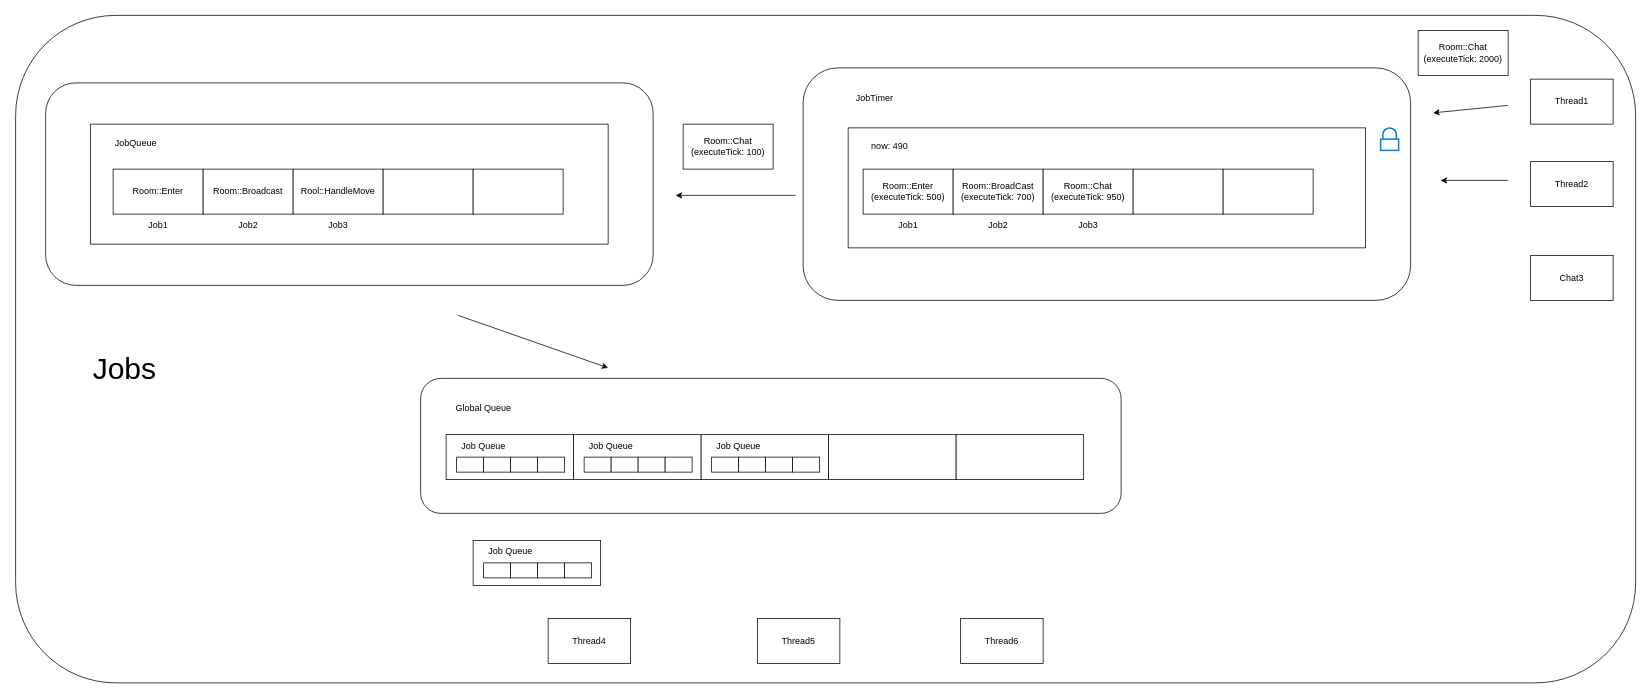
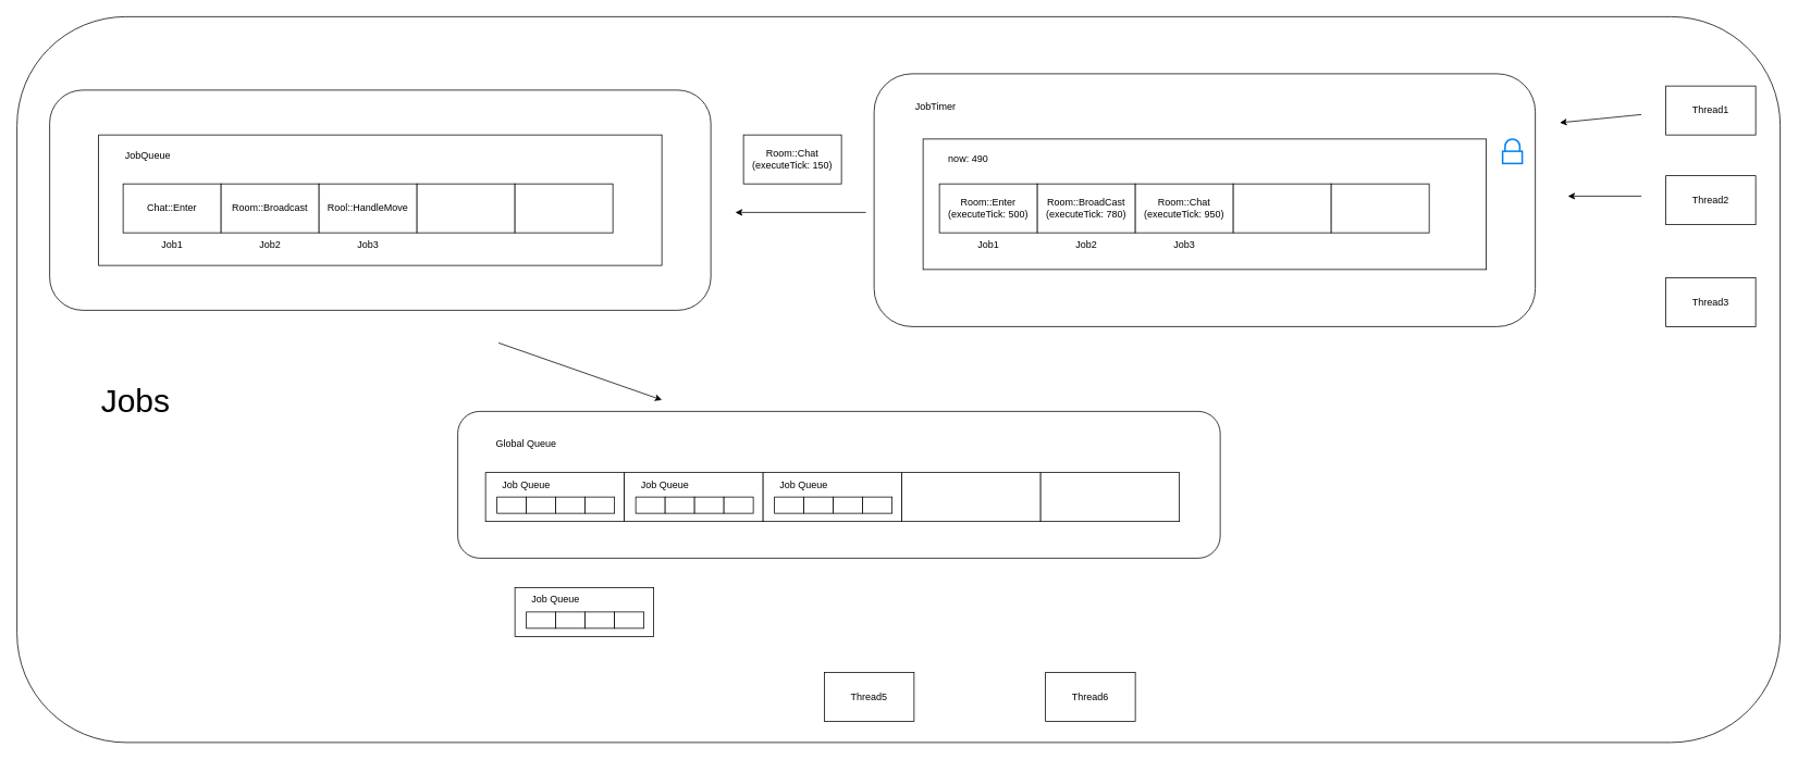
  <mxCell id="0" />
  <mxCell id="1" parent="0" />
  <mxCell id="2" value="" style="rounded=1;whiteSpace=wrap;html=1;" vertex="1" parent="1"><mxGeometry x="20" y="20" width="2160" height="890" as="geometry" /></mxCell>
  <mxCell id="3" value="" style="rounded=1;whiteSpace=wrap;html=1;" vertex="1" parent="1"><mxGeometry x="1070" y="90" width="810" height="310" as="geometry" /></mxCell>
  <mxCell id="4" value="" style="rounded=0;whiteSpace=wrap;html=1;" vertex="1" parent="1"><mxGeometry x="1130" y="170" width="690" height="160" as="geometry" /></mxCell>
- <mxCell id="5" value="JobTimer" style="text;html=1;align=center;verticalAlign=middle;resizable=0;points=[];autosize=1;strokeColor=none;fillColor=none;" vertex="1" parent="1"><mxGeometry x="1130" y="115" width="70" height="30" as="geometry" /></mxCell>
+ <mxCell id="5" value="JobTimer" style="text;html=1;align=center;verticalAlign=middle;resizable=0;points=[];autosize=1;strokeColor=none;fillColor=none;" vertex="1" parent="1"><mxGeometry x="1110" y="115" width="70" height="30" as="geometry" /></mxCell>
  <mxCell id="6" value="" style="curved=1;endArrow=classic;html=1;rounded=0;fontColor=#000000;strokeColor=light-dark(#000000,#FFFFFF);" edge="1" parent="1"><mxGeometry width="50" height="50" relative="1" as="geometry"><mxPoint x="2010" y="140" as="sourcePoint" /><mxPoint x="1910" y="150" as="targetPoint" /><Array as="points" /></mxGeometry></mxCell>
  <mxCell id="7" value="" style="curved=1;endArrow=classic;html=1;rounded=0;fontColor=#000000;labelBorderColor=#000000;strokeColor=#FFFFFF;" edge="1" parent="1"><mxGeometry width="50" height="50" relative="1" as="geometry"><mxPoint x="2020" y="370" as="sourcePoint" /><mxPoint x="1920" y="350" as="targetPoint" /><Array as="points" /></mxGeometry></mxCell>
  <mxCell id="8" value="" style="endArrow=classic;html=1;rounded=0;fontColor=#000000;strokeColor=light-dark(#000000,#FFFFFF);" edge="1" parent="1"><mxGeometry width="50" height="50" relative="1" as="geometry"><mxPoint x="2010" y="240" as="sourcePoint" /><mxPoint x="1920" y="240" as="targetPoint" /></mxGeometry></mxCell>
- <mxCell id="9" value="&lt;font&gt;Chat3&lt;/font&gt;" style="rounded=0;whiteSpace=wrap;html=1;" vertex="1" parent="1"><mxGeometry x="2040" y="340" width="110" height="60" as="geometry" /></mxCell>
+ <mxCell id="9" value="&lt;font&gt;Thread3&lt;/font&gt;" style="rounded=0;whiteSpace=wrap;html=1;" vertex="1" parent="1"><mxGeometry x="2040" y="340" width="110" height="60" as="geometry" /></mxCell>
  <mxCell id="10" value="&lt;font&gt;Thread2&lt;/font&gt;" style="rounded=0;whiteSpace=wrap;html=1;" vertex="1" parent="1"><mxGeometry x="2040" y="215" width="110" height="60" as="geometry" /></mxCell>
  <mxCell id="11" value="&lt;font&gt;Thread1&lt;/font&gt;" style="rounded=0;whiteSpace=wrap;html=1;" vertex="1" parent="1"><mxGeometry x="2040" y="105" width="110" height="60" as="geometry" /></mxCell>
  <mxCell id="12" value="" style="html=1;verticalLabelPosition=bottom;align=center;labelBackgroundColor=#ffffff;verticalAlign=top;strokeWidth=2;strokeColor=#0080F0;shadow=0;dashed=0;shape=mxgraph.ios7.icons.locked;" vertex="1" parent="1"><mxGeometry x="1840" y="170" width="24" height="30" as="geometry" /></mxCell>
  <mxCell id="13" value="Room::Enter&lt;br&gt;(executeTick: 500)" style="rounded=0;whiteSpace=wrap;html=1;" vertex="1" parent="1"><mxGeometry x="1150" y="225" width="120" height="60" as="geometry" /></mxCell>
  <mxCell id="14" value="Job1" style="text;html=1;align=center;verticalAlign=middle;resizable=0;points=[];autosize=1;strokeColor=none;fillColor=none;" vertex="1" parent="1"><mxGeometry x="1185" y="285" width="50" height="30" as="geometry" /></mxCell>
- <mxCell id="15" value="Room::BroadCast&lt;br&gt;(executeTick: 700)" style="rounded=0;whiteSpace=wrap;html=1;" vertex="1" parent="1"><mxGeometry x="1270" y="225" width="120" height="60" as="geometry" /></mxCell>
+ <mxCell id="15" value="Room::BroadCast&lt;br&gt;(executeTick: 780)" style="rounded=0;whiteSpace=wrap;html=1;" vertex="1" parent="1"><mxGeometry x="1270" y="225" width="120" height="60" as="geometry" /></mxCell>
  <mxCell id="16" value="Job2" style="text;html=1;align=center;verticalAlign=middle;resizable=0;points=[];autosize=1;strokeColor=none;fillColor=none;" vertex="1" parent="1"><mxGeometry x="1305" y="285" width="50" height="30" as="geometry" /></mxCell>
  <mxCell id="17" value="Room::Chat&lt;br&gt;(executeTick: 950)" style="rounded=0;whiteSpace=wrap;html=1;" vertex="1" parent="1"><mxGeometry x="1390" y="225" width="120" height="60" as="geometry" /></mxCell>
  <mxCell id="18" value="Job3" style="text;html=1;align=center;verticalAlign=middle;resizable=0;points=[];autosize=1;strokeColor=none;fillColor=none;" vertex="1" parent="1"><mxGeometry x="1425" y="285" width="50" height="30" as="geometry" /></mxCell>
- <mxCell id="19" value="Room::Chat&lt;br&gt;(executeTick: 2000)" style="rounded=0;whiteSpace=wrap;html=1;" vertex="1" parent="1"><mxGeometry x="1890" y="40" width="120" height="60" as="geometry" /></mxCell>
  <mxCell id="20" value="Job5" style="text;html=1;align=center;verticalAlign=middle;resizable=0;points=[];autosize=1;strokeColor=none;fillColor=none;fontColor=#FFFFFF;" vertex="1" parent="1"><mxGeometry x="1925" y="100" width="50" height="30" as="geometry" /></mxCell>
  <mxCell id="21" value="" style="rounded=0;whiteSpace=wrap;html=1;" vertex="1" parent="1"><mxGeometry x="1510" y="225" width="120" height="60" as="geometry" /></mxCell>
  <mxCell id="22" value="" style="rounded=0;whiteSpace=wrap;html=1;" vertex="1" parent="1"><mxGeometry x="1630" y="225" width="120" height="60" as="geometry" /></mxCell>
  <mxCell id="23" value="now: 490" style="text;html=1;align=center;verticalAlign=middle;resizable=0;points=[];autosize=1;strokeColor=none;fillColor=none;" vertex="1" parent="1"><mxGeometry x="1150" y="180" width="70" height="30" as="geometry" /></mxCell>
  <mxCell id="24" value="" style="rounded=1;whiteSpace=wrap;html=1;" vertex="1" parent="1"><mxGeometry x="60" y="110" width="810" height="270" as="geometry" /></mxCell>
  <mxCell id="25" value="" style="rounded=0;whiteSpace=wrap;html=1;" vertex="1" parent="1"><mxGeometry x="120" y="165" width="690" height="160" as="geometry" /></mxCell>
- <mxCell id="26" value="Room::Enter" style="rounded=0;whiteSpace=wrap;html=1;" vertex="1" parent="1"><mxGeometry x="150" y="225" width="120" height="60" as="geometry" /></mxCell>
+ <mxCell id="26" value="Chat::Enter" style="rounded=0;whiteSpace=wrap;html=1;" vertex="1" parent="1"><mxGeometry x="150" y="225" width="120" height="60" as="geometry" /></mxCell>
  <mxCell id="27" value="Job1" style="text;html=1;align=center;verticalAlign=middle;resizable=0;points=[];autosize=1;strokeColor=none;fillColor=none;" vertex="1" parent="1"><mxGeometry x="185" y="285" width="50" height="30" as="geometry" /></mxCell>
  <mxCell id="28" value="Room::Broadcast" style="rounded=0;whiteSpace=wrap;html=1;" vertex="1" parent="1"><mxGeometry x="270" y="225" width="120" height="60" as="geometry" /></mxCell>
  <mxCell id="29" value="Rool::HandleMove" style="rounded=0;whiteSpace=wrap;html=1;" vertex="1" parent="1"><mxGeometry x="390" y="225" width="120" height="60" as="geometry" /></mxCell>
  <mxCell id="30" value="Job2" style="text;html=1;align=center;verticalAlign=middle;resizable=0;points=[];autosize=1;strokeColor=none;fillColor=none;" vertex="1" parent="1"><mxGeometry x="305" y="285" width="50" height="30" as="geometry" /></mxCell>
  <mxCell id="31" value="Job3" style="text;html=1;align=center;verticalAlign=middle;resizable=0;points=[];autosize=1;strokeColor=none;fillColor=none;" vertex="1" parent="1"><mxGeometry x="425" y="285" width="50" height="30" as="geometry" /></mxCell>
  <mxCell id="32" value="" style="rounded=0;whiteSpace=wrap;html=1;" vertex="1" parent="1"><mxGeometry x="510" y="225" width="120" height="60" as="geometry" /></mxCell>
  <mxCell id="33" value="" style="rounded=0;whiteSpace=wrap;html=1;" vertex="1" parent="1"><mxGeometry x="630" y="225" width="120" height="60" as="geometry" /></mxCell>
  <mxCell id="34" value="JobQueue" style="text;html=1;align=center;verticalAlign=middle;resizable=0;points=[];autosize=1;strokeColor=none;fillColor=none;" vertex="1" parent="1"><mxGeometry x="140" y="175" width="80" height="30" as="geometry" /></mxCell>
  <mxCell id="35" value="" style="endArrow=classic;html=1;rounded=0;fontColor=#000000;strokeColor=light-dark(#000000,#FFFFFF);" edge="1" parent="1"><mxGeometry width="50" height="50" relative="1" as="geometry"><mxPoint x="1060" y="260" as="sourcePoint" /><mxPoint x="900" y="260" as="targetPoint" /></mxGeometry></mxCell>
- <mxCell id="36" value="Room::Chat&lt;br&gt;(executeTick: 100)" style="rounded=0;whiteSpace=wrap;html=1;" vertex="1" parent="1"><mxGeometry x="910" y="165" width="120" height="60" as="geometry" /></mxCell>
+ <mxCell id="36" value="Room::Chat&lt;br&gt;(executeTick: 150)" style="rounded=0;whiteSpace=wrap;html=1;" vertex="1" parent="1"><mxGeometry x="910" y="165" width="120" height="60" as="geometry" /></mxCell>
  <mxCell id="37" value="Job0" style="text;html=1;align=center;verticalAlign=middle;resizable=0;points=[];autosize=1;strokeColor=none;fillColor=none;fontColor=#FFFFFF;" vertex="1" parent="1"><mxGeometry x="945" y="225" width="50" height="30" as="geometry" /></mxCell>
  <mxCell id="38" value="" style="rounded=1;whiteSpace=wrap;html=1;" vertex="1" parent="1"><mxGeometry x="560" y="504" width="934" height="180" as="geometry" /></mxCell>
  <mxCell id="39" value="" style="rounded=0;whiteSpace=wrap;html=1;" vertex="1" parent="1"><mxGeometry x="594" y="579" width="170" height="60" as="geometry" /></mxCell>
  <mxCell id="40" value="Global Queue" style="text;html=1;align=center;verticalAlign=middle;whiteSpace=wrap;rounded=0;" vertex="1" parent="1"><mxGeometry x="594" y="529" width="100" height="30" as="geometry" /></mxCell>
  <mxCell id="41" value="" style="rounded=0;whiteSpace=wrap;html=1;" vertex="1" parent="1"><mxGeometry x="608" y="609" width="36" height="20" as="geometry" /></mxCell>
  <mxCell id="42" value="" style="rounded=0;whiteSpace=wrap;html=1;" vertex="1" parent="1"><mxGeometry x="644" y="609" width="36" height="20" as="geometry" /></mxCell>
  <mxCell id="43" value="" style="rounded=0;whiteSpace=wrap;html=1;" vertex="1" parent="1"><mxGeometry x="680" y="609" width="36" height="20" as="geometry" /></mxCell>
  <mxCell id="44" value="" style="rounded=0;whiteSpace=wrap;html=1;" vertex="1" parent="1"><mxGeometry x="716" y="609" width="36" height="20" as="geometry" /></mxCell>
  <mxCell id="45" value="Job Queue" style="text;html=1;align=center;verticalAlign=middle;whiteSpace=wrap;rounded=0;" vertex="1" parent="1"><mxGeometry x="594" y="579" width="100" height="30" as="geometry" /></mxCell>
  <mxCell id="46" value="" style="rounded=0;whiteSpace=wrap;html=1;" vertex="1" parent="1"><mxGeometry x="764" y="579" width="170" height="60" as="geometry" /></mxCell>
  <mxCell id="47" value="" style="rounded=0;whiteSpace=wrap;html=1;" vertex="1" parent="1"><mxGeometry x="778" y="609" width="36" height="20" as="geometry" /></mxCell>
  <mxCell id="48" value="" style="rounded=0;whiteSpace=wrap;html=1;" vertex="1" parent="1"><mxGeometry x="814" y="609" width="36" height="20" as="geometry" /></mxCell>
  <mxCell id="49" value="" style="rounded=0;whiteSpace=wrap;html=1;" vertex="1" parent="1"><mxGeometry x="850" y="609" width="36" height="20" as="geometry" /></mxCell>
  <mxCell id="50" value="" style="rounded=0;whiteSpace=wrap;html=1;" vertex="1" parent="1"><mxGeometry x="886" y="609" width="36" height="20" as="geometry" /></mxCell>
  <mxCell id="51" value="Job Queue" style="text;html=1;align=center;verticalAlign=middle;whiteSpace=wrap;rounded=0;" vertex="1" parent="1"><mxGeometry x="764" y="579" width="100" height="30" as="geometry" /></mxCell>
  <mxCell id="52" value="" style="rounded=0;whiteSpace=wrap;html=1;" vertex="1" parent="1"><mxGeometry x="934" y="579" width="170" height="60" as="geometry" /></mxCell>
  <mxCell id="53" value="" style="rounded=0;whiteSpace=wrap;html=1;" vertex="1" parent="1"><mxGeometry x="948" y="609" width="36" height="20" as="geometry" /></mxCell>
  <mxCell id="54" value="" style="rounded=0;whiteSpace=wrap;html=1;" vertex="1" parent="1"><mxGeometry x="984" y="609" width="36" height="20" as="geometry" /></mxCell>
  <mxCell id="55" value="" style="rounded=0;whiteSpace=wrap;html=1;" vertex="1" parent="1"><mxGeometry x="1020" y="609" width="36" height="20" as="geometry" /></mxCell>
  <mxCell id="56" value="" style="rounded=0;whiteSpace=wrap;html=1;" vertex="1" parent="1"><mxGeometry x="1056" y="609" width="36" height="20" as="geometry" /></mxCell>
  <mxCell id="57" value="Job Queue" style="text;html=1;align=center;verticalAlign=middle;whiteSpace=wrap;rounded=0;" vertex="1" parent="1"><mxGeometry x="934" y="579" width="100" height="30" as="geometry" /></mxCell>
  <mxCell id="58" value="" style="rounded=0;whiteSpace=wrap;html=1;" vertex="1" parent="1"><mxGeometry x="1104" y="579" width="170" height="60" as="geometry" /></mxCell>
  <mxCell id="59" value="" style="rounded=0;whiteSpace=wrap;html=1;" vertex="1" parent="1"><mxGeometry x="1274" y="579" width="170" height="60" as="geometry" /></mxCell>
  <mxCell id="60" value="" style="endArrow=classic;html=1;rounded=0;fontColor=#000000;strokeColor=light-dark(#000000,#FFFFFF);" edge="1" parent="1"><mxGeometry width="50" height="50" relative="1" as="geometry"><mxPoint x="610" y="420" as="sourcePoint" /><mxPoint x="810" y="490" as="targetPoint" /></mxGeometry></mxCell>
  <mxCell id="61" value="&lt;font&gt;Thread5&lt;/font&gt;" style="rounded=0;whiteSpace=wrap;html=1;" vertex="1" parent="1"><mxGeometry x="1009" y="824" width="110" height="60" as="geometry" /></mxCell>
- <mxCell id="62" value="&lt;font&gt;Thread4&lt;/font&gt;" style="rounded=0;whiteSpace=wrap;html=1;" vertex="1" parent="1"><mxGeometry x="730" y="824" width="110" height="60" as="geometry" /></mxCell>
  <mxCell id="63" value="&lt;font&gt;Thread6&lt;/font&gt;" style="rounded=0;whiteSpace=wrap;html=1;" vertex="1" parent="1"><mxGeometry x="1280" y="824" width="110" height="60" as="geometry" /></mxCell>
  <mxCell id="64" value="" style="curved=1;endArrow=classic;html=1;rounded=0;fontColor=#000000;labelBorderColor=#000000;strokeColor=#FFFFFF;" edge="1" parent="1"><mxGeometry width="50" height="50" relative="1" as="geometry"><mxPoint x="1110" y="710" as="sourcePoint" /><mxPoint x="1320" y="800" as="targetPoint" /><Array as="points" /></mxGeometry></mxCell>
  <mxCell id="65" value="" style="curved=1;endArrow=classic;html=1;rounded=0;fontColor=#000000;labelBorderColor=#000000;strokeColor=#FFFFFF;" edge="1" parent="1"><mxGeometry width="50" height="50" relative="1" as="geometry"><mxPoint x="984" y="710" as="sourcePoint" /><mxPoint x="780" y="810" as="targetPoint" /><Array as="points" /></mxGeometry></mxCell>
  <mxCell id="66" value="" style="curved=1;endArrow=classic;html=1;rounded=0;fontColor=#000000;labelBorderColor=#000000;strokeColor=#FFFFFF;" edge="1" parent="1"><mxGeometry width="50" height="50" relative="1" as="geometry"><mxPoint x="1048.52" y="710" as="sourcePoint" /><mxPoint x="1050" y="800" as="targetPoint" /><Array as="points" /></mxGeometry></mxCell>
  <mxCell id="67" value="" style="rounded=0;whiteSpace=wrap;html=1;" vertex="1" parent="1"><mxGeometry x="630" y="720" width="170" height="60" as="geometry" /></mxCell>
  <mxCell id="68" value="" style="rounded=0;whiteSpace=wrap;html=1;" vertex="1" parent="1"><mxGeometry x="644" y="750" width="36" height="20" as="geometry" /></mxCell>
  <mxCell id="69" value="" style="rounded=0;whiteSpace=wrap;html=1;" vertex="1" parent="1"><mxGeometry x="680" y="750" width="36" height="20" as="geometry" /></mxCell>
  <mxCell id="70" value="" style="rounded=0;whiteSpace=wrap;html=1;" vertex="1" parent="1"><mxGeometry x="716" y="750" width="36" height="20" as="geometry" /></mxCell>
  <mxCell id="71" value="" style="rounded=0;whiteSpace=wrap;html=1;" vertex="1" parent="1"><mxGeometry x="752" y="750" width="36" height="20" as="geometry" /></mxCell>
  <mxCell id="72" value="Job Queue" style="text;html=1;align=center;verticalAlign=middle;whiteSpace=wrap;rounded=0;" vertex="1" parent="1"><mxGeometry x="630" y="720" width="100" height="30" as="geometry" /></mxCell>
  <mxCell id="73" value="Jobs" style="text;html=1;align=center;verticalAlign=middle;resizable=0;points=[];autosize=1;strokeColor=none;fillColor=none;fontSize=40;" vertex="1" parent="1"><mxGeometry x="110" y="460" width="110" height="60" as="geometry" /></mxCell>
